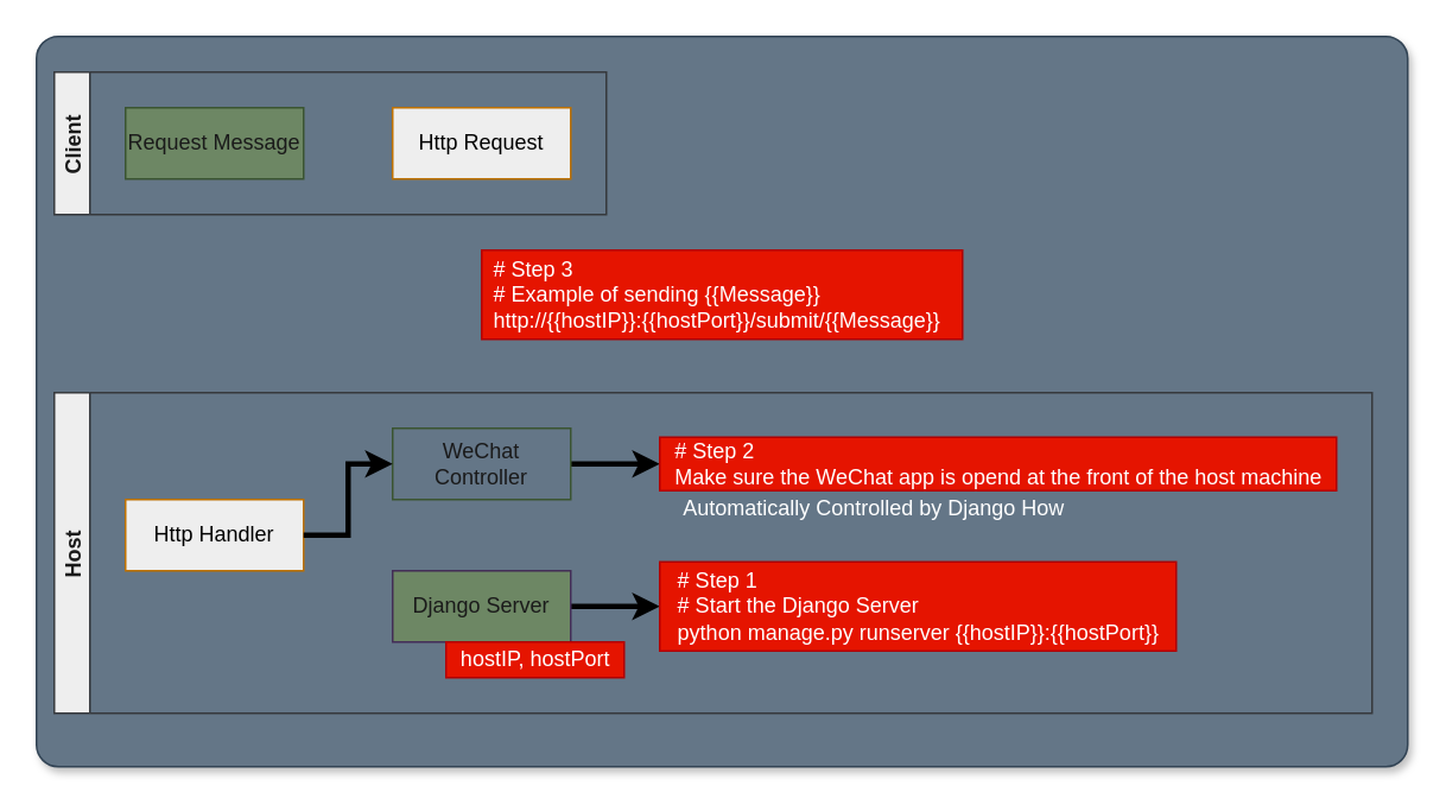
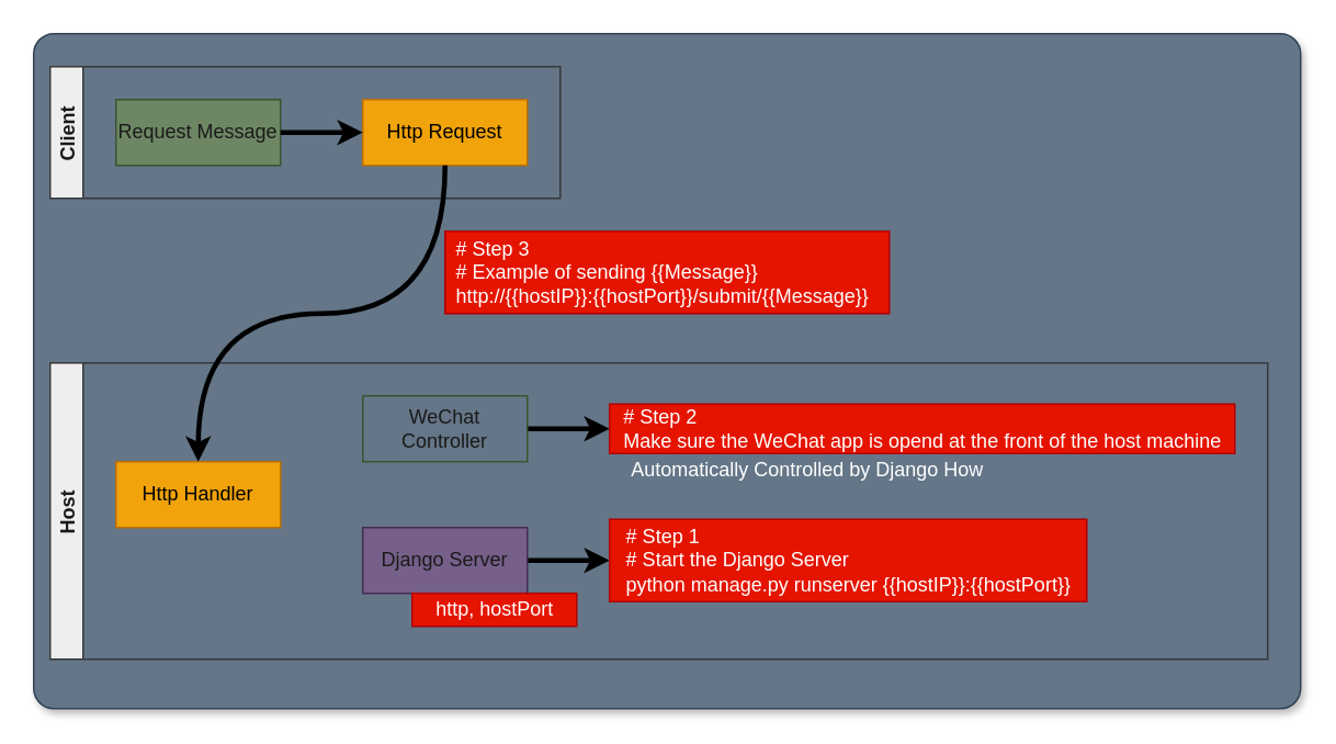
  <mxCell id="0" />
  <mxCell id="1" parent="0" />
  <mxCell id="2" value="" style="rounded=1;whiteSpace=wrap;html=1;shadow=1;arcSize=3;fillColor=#647687;strokeColor=#314354;fontColor=#FF1453;" vertex="1" parent="1"><mxGeometry x="20" y="20" width="770" height="410" as="geometry" /></mxCell>
  <mxCell id="3" value="Client" style="swimlane;startSize=20;horizontal=0;childLayout=treeLayout;horizontalTree=1;resizable=0;containerType=tree;flipH=0;flipV=0;direction=east;fillColor=#eeeeee;strokeColor=#36393d;fontColor=#1A1A1A;" vertex="1" parent="1"><mxGeometry x="30" y="40" width="310" height="80" as="geometry" /></mxCell>
  <mxCell id="4" value="Request Message" style="whiteSpace=wrap;html=1;fillColor=#6d8764;strokeColor=#3A5431;fontColor=#1A1A1A;" vertex="1" parent="3"><mxGeometry x="40" y="20" width="100" height="40" as="geometry" /></mxCell>
- <mxCell id="5" value="Http Request" style="whiteSpace=wrap;html=1;fontColor=#000000;fillColor=#eeeeee;strokeColor=#BD7000;" vertex="1" parent="3"><mxGeometry x="190" y="20" width="100" height="40" as="geometry" /></mxCell>
+ <mxCell id="5" value="Http Request" style="whiteSpace=wrap;html=1;fontColor=#000000;fillColor=#f0a30a;strokeColor=#BD7000;" vertex="1" parent="3"><mxGeometry x="190" y="20" width="100" height="40" as="geometry" /></mxCell>
+ <mxCell id="6" value="" style="edgeStyle=elbowEdgeStyle;elbow=horizontal;html=1;rounded=0;fontColor=#FF1453;strokeWidth=3;" edge="1" parent="3" source="4" target="5"><mxGeometry relative="1" as="geometry" /></mxCell>
  <mxCell id="7" value="Host" style="swimlane;startSize=20;horizontal=0;childLayout=treeLayout;horizontalTree=1;resizable=0;containerType=tree;fillColor=#eeeeee;strokeColor=#36393d;fontColor=#1A1A1A;" vertex="1" parent="1"><mxGeometry x="30" y="220" width="740" height="180" as="geometry" /></mxCell>
- <mxCell id="8" value="Http Handler" style="whiteSpace=wrap;html=1;fontColor=#000000;fillColor=#eeeeee;strokeColor=#BD7000;" vertex="1" parent="7"><mxGeometry x="40" y="60" width="100" height="40" as="geometry" /></mxCell>
+ <mxCell id="8" value="Http Handler" style="whiteSpace=wrap;html=1;fontColor=#000000;fillColor=#f0a30a;strokeColor=#BD7000;" vertex="1" parent="7"><mxGeometry x="40" y="60" width="100" height="40" as="geometry" /></mxCell>
  <mxCell id="9" style="edgeStyle=orthogonalEdgeStyle;curved=1;rounded=0;orthogonalLoop=1;jettySize=auto;html=1;fontColor=#FFFFFF;strokeWidth=3;" edge="1" parent="7" source="10" target="14"><mxGeometry relative="1" as="geometry" /></mxCell>
- <mxCell id="10" value="Django Server" style="whiteSpace=wrap;html=1;fillColor=#6d8764;strokeColor=#432D57;fontColor=#1A1A1A;" vertex="1" parent="7"><mxGeometry x="190" y="100" width="100" height="40" as="geometry" /></mxCell>
+ <mxCell id="10" value="Django Server" style="whiteSpace=wrap;html=1;fillColor=#76608a;strokeColor=#432D57;fontColor=#1A1A1A;" vertex="1" parent="7"><mxGeometry x="190" y="100" width="100" height="40" as="geometry" /></mxCell>
  <mxCell id="11" style="edgeStyle=orthogonalEdgeStyle;curved=1;rounded=0;orthogonalLoop=1;jettySize=auto;html=1;entryX=0;entryY=0.5;entryDx=0;entryDy=0;entryPerimeter=0;fontColor=#FFFFFF;strokeWidth=3;" edge="1" parent="7" source="12" target="16"><mxGeometry relative="1" as="geometry" /></mxCell>
  <mxCell id="12" value="WeChat Controller" style="whiteSpace=wrap;html=1;fillColor=#647687;strokeColor=#3A5431;fontColor=#1A1A1A;" vertex="1" parent="7"><mxGeometry x="190" y="20" width="100" height="40" as="geometry" /></mxCell>
- <mxCell id="13" value="" style="edgeStyle=elbowEdgeStyle;elbow=horizontal;html=1;rounded=0;fontColor=#FF1453;strokeWidth=3;" edge="1" parent="7" source="8" target="12"><mxGeometry relative="1" as="geometry" /></mxCell>
  <mxCell id="14" value="&lt;div style=&quot;text-align: left&quot;&gt;&lt;span&gt;# Step 1&lt;/span&gt;&lt;/div&gt;&lt;div style=&quot;text-align: left&quot;&gt;&lt;span&gt;# Start the Django Server&lt;/span&gt;&lt;br&gt;&lt;/div&gt;python manage.py runserver {{hostIP}}:{{hostPort}}" style="text;html=1;align=center;verticalAlign=middle;resizable=0;points=[];autosize=1;strokeColor=#B20000;fontColor=#ffffff;fillColor=#e51400;" vertex="1" parent="7"><mxGeometry x="340" y="95" width="290" height="50" as="geometry" /></mxCell>
  <mxCell id="15" value="Automatically Controlled by Django How" style="text;html=1;align=center;verticalAlign=middle;resizable=0;points=[];autosize=1;strokeColor=none;fontColor=#FFFFFF;" vertex="1" parent="7"><mxGeometry x="340" y="55" width="240" height="20" as="geometry" /></mxCell>
  <mxCell id="16" value="&lt;div style=&quot;text-align: left&quot;&gt;&lt;span&gt;# Step 2&lt;/span&gt;&lt;/div&gt;Make sure the WeChat app is opend at the front of the host machine" style="text;html=1;align=center;verticalAlign=middle;resizable=0;points=[];autosize=1;strokeColor=#B20000;fontColor=#ffffff;fillColor=#e51400;" vertex="1" parent="7"><mxGeometry x="340" y="25" width="380" height="30" as="geometry" /></mxCell>
- <mxCell id="17" value="hostIP, hostPort" style="text;html=1;align=center;verticalAlign=middle;resizable=0;points=[];autosize=1;strokeColor=#B20000;fontColor=#ffffff;fillColor=#e51400;" vertex="1" parent="7"><mxGeometry x="220" y="140" width="100" height="20" as="geometry" /></mxCell>
+ <mxCell id="17" value="http, hostPort" style="text;html=1;align=center;verticalAlign=middle;resizable=0;points=[];autosize=1;strokeColor=#B20000;fontColor=#ffffff;fillColor=#e51400;" vertex="1" parent="7"><mxGeometry x="220" y="140" width="100" height="20" as="geometry" /></mxCell>
+ <mxCell id="18" style="edgeStyle=orthogonalEdgeStyle;rounded=0;orthogonalLoop=1;jettySize=auto;html=1;entryX=0.5;entryY=0;entryDx=0;entryDy=0;curved=1;exitX=0.5;exitY=1;exitDx=0;exitDy=0;fontColor=#FF1453;strokeWidth=3;" edge="1" parent="1" source="5" target="8"><mxGeometry relative="1" as="geometry" /></mxCell>
  <mxCell id="19" value="# Step 3&lt;br&gt;# Example of sending {{Message}}&lt;br&gt;http://{{hostIP}}:{{hostPort}}/submit/{{Message}}" style="text;html=1;align=left;verticalAlign=middle;resizable=0;points=[];autosize=1;strokeColor=#B20000;fontColor=#ffffff;fillColor=#e51400;spacingLeft=5;" vertex="1" parent="1"><mxGeometry x="270" y="140" width="270" height="50" as="geometry" /></mxCell>
